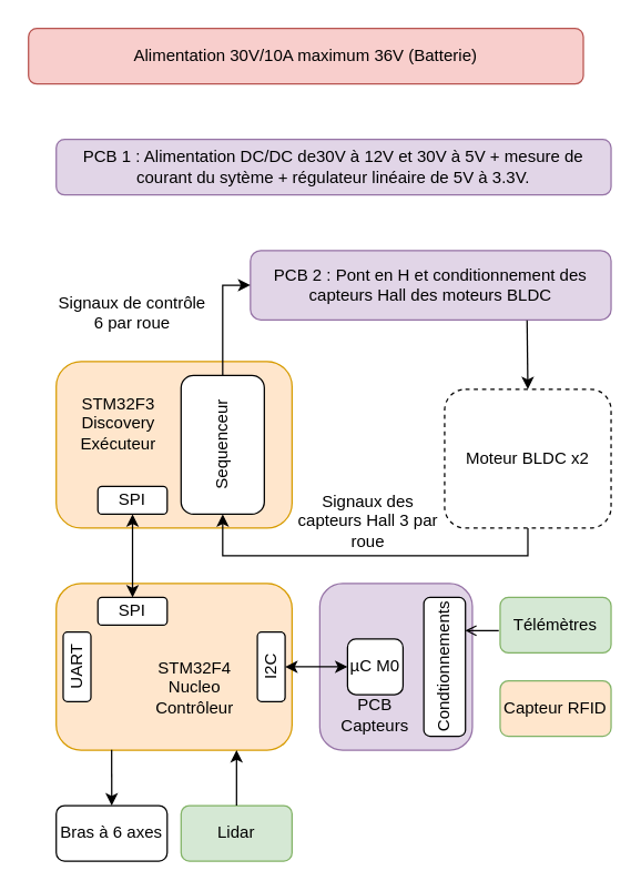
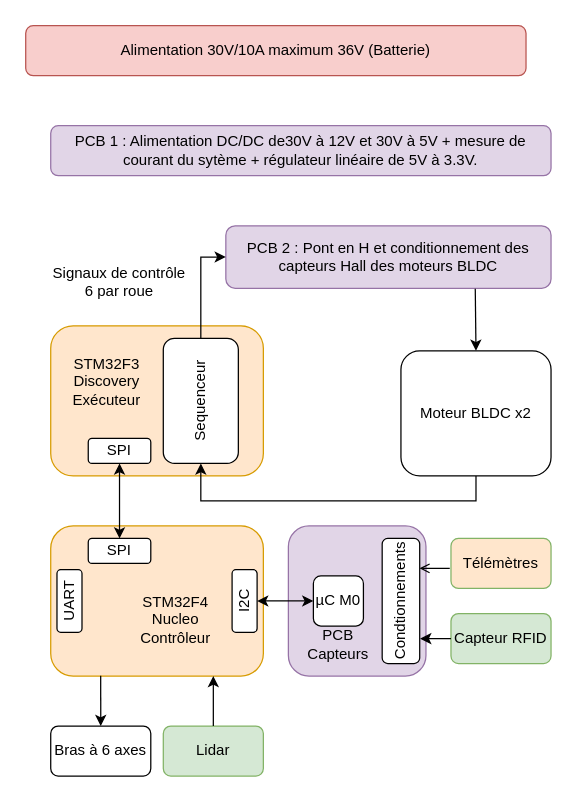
  <mxCell id="0" />
  <mxCell id="1" parent="0" />
  <mxCell id="2" value="Alimentation 30V/10A maximum 36V (Batterie)" style="rounded=1;whiteSpace=wrap;html=1;fillColor=#f8cecc;strokeColor=#b85450;" vertex="1" parent="1"><mxGeometry x="20" y="20" width="400" height="40" as="geometry" /></mxCell>
  <mxCell id="3" value="&lt;div&gt;PCB 1 : Alimentation DC/DC de30V à 12V et 30V à 5V + mesure de courant du sytème + régulateur linéaire de 5V à 3.3V.&lt;br&gt;&lt;/div&gt;" style="rounded=1;whiteSpace=wrap;html=1;fillColor=#e1d5e7;strokeColor=#9673a6;" vertex="1" parent="1"><mxGeometry x="40" y="100" width="400" height="40" as="geometry" /></mxCell>
  <mxCell id="4" value="PCB 2 : Pont en H et conditionnement des capteurs Hall des moteurs BLDC" style="rounded=1;whiteSpace=wrap;html=1;fillColor=#e1d5e7;strokeColor=#9673a6;" vertex="1" parent="1"><mxGeometry x="180" y="180" width="260" height="50" as="geometry" /></mxCell>
- <mxCell id="5" value="Moteur BLDC x2" style="rounded=1;whiteSpace=wrap;html=1;dashed=1;" vertex="1" parent="1"><mxGeometry x="320" y="280" width="120" height="100" as="geometry" /></mxCell>
+ <mxCell id="5" value="Moteur BLDC x2" style="rounded=1;whiteSpace=wrap;html=1;" vertex="1" parent="1"><mxGeometry x="320" y="280" width="120" height="100" as="geometry" /></mxCell>
  <mxCell id="6" value="" style="rounded=1;whiteSpace=wrap;html=1;fillColor=#ffe6cc;strokeColor=#d79b00;" vertex="1" parent="1"><mxGeometry x="40" y="260" width="170" height="120" as="geometry" /></mxCell>
  <mxCell id="7" value="Sequenceur" style="rounded=1;whiteSpace=wrap;html=1;rotation=-90;" vertex="1" parent="1"><mxGeometry x="110" y="290" width="100" height="60" as="geometry" /></mxCell>
  <mxCell id="8" value="SPI" style="rounded=1;whiteSpace=wrap;html=1;rotation=0;" vertex="1" parent="1"><mxGeometry x="70" y="350" width="50" height="20" as="geometry" /></mxCell>
  <mxCell id="9" value="&lt;div&gt;STM32F3 Discovery&lt;/div&gt;&lt;div&gt;Exécuteur&lt;br&gt;&lt;/div&gt;" style="text;html=1;align=center;verticalAlign=middle;whiteSpace=wrap;rounded=0;" vertex="1" parent="1"><mxGeometry x="55" y="290" width="60" height="30" as="geometry" /></mxCell>
  <mxCell id="10" value="" style="rounded=1;whiteSpace=wrap;html=1;fillColor=#ffe6cc;strokeColor=#d79b00;" vertex="1" parent="1"><mxGeometry x="40" y="420" width="170" height="120" as="geometry" /></mxCell>
  <mxCell id="11" value="SPI" style="rounded=1;whiteSpace=wrap;html=1;rotation=0;" vertex="1" parent="1"><mxGeometry x="70" y="430" width="50" height="20" as="geometry" /></mxCell>
  <mxCell id="12" value="" style="endArrow=classic;startArrow=classic;html=1;rounded=0;exitX=0.5;exitY=0;exitDx=0;exitDy=0;entryX=0.5;entryY=1;entryDx=0;entryDy=0;" edge="1" parent="1" source="11" target="8"><mxGeometry width="50" height="50" relative="1" as="geometry"><mxPoint x="260" y="460" as="sourcePoint" /><mxPoint x="310" y="410" as="targetPoint" /></mxGeometry></mxCell>
  <mxCell id="13" value="UART" style="rounded=1;whiteSpace=wrap;html=1;rotation=-90;" vertex="1" parent="1"><mxGeometry x="30" y="470" width="50" height="20" as="geometry" /></mxCell>
  <mxCell id="14" value="I2C" style="rounded=1;whiteSpace=wrap;html=1;rotation=-90;" vertex="1" parent="1"><mxGeometry x="170" y="470" width="50" height="20" as="geometry" /></mxCell>
  <mxCell id="15" value="&lt;div&gt;STM32F4 Nucleo&lt;/div&gt;&lt;div&gt;Contrôleur&lt;br&gt;&lt;/div&gt;" style="text;html=1;align=center;verticalAlign=middle;whiteSpace=wrap;rounded=0;" vertex="1" parent="1"><mxGeometry x="110" y="480" width="60" height="30" as="geometry" /></mxCell>
  <mxCell id="16" value="Bras à 6 axes" style="rounded=1;whiteSpace=wrap;html=1;rotation=0;" vertex="1" parent="1"><mxGeometry x="40" y="580" width="80" height="40" as="geometry" /></mxCell>
  <mxCell id="17" value="Lidar" style="rounded=1;whiteSpace=wrap;html=1;rotation=0;fillColor=#d5e8d4;strokeColor=#82b366;" vertex="1" parent="1"><mxGeometry x="130" y="580" width="80" height="40" as="geometry" /></mxCell>
  <mxCell id="18" value="" style="endArrow=classic;html=1;rounded=0;exitX=0.5;exitY=0;exitDx=0;exitDy=0;" edge="1" parent="1" source="17"><mxGeometry width="50" height="50" relative="1" as="geometry"><mxPoint x="280" y="520" as="sourcePoint" /><mxPoint x="170" y="540" as="targetPoint" /></mxGeometry></mxCell>
  <mxCell id="19" value="" style="rounded=1;whiteSpace=wrap;html=1;fillColor=#e1d5e7;strokeColor=#9673a6;" vertex="1" parent="1"><mxGeometry x="230" y="420" width="110" height="120" as="geometry" /></mxCell>
  <mxCell id="20" value="µC M0" style="rounded=1;whiteSpace=wrap;html=1;" vertex="1" parent="1"><mxGeometry x="250" y="460" width="40" height="40" as="geometry" /></mxCell>
  <mxCell id="21" value="" style="endArrow=classic;startArrow=classic;html=1;rounded=0;exitX=0.5;exitY=1;exitDx=0;exitDy=0;entryX=0;entryY=0.5;entryDx=0;entryDy=0;" edge="1" parent="1" source="14" target="20"><mxGeometry width="50" height="50" relative="1" as="geometry"><mxPoint x="380" y="490" as="sourcePoint" /><mxPoint x="430" y="440" as="targetPoint" /></mxGeometry></mxCell>
  <mxCell id="22" value="PCB Capteurs" style="text;html=1;align=center;verticalAlign=middle;whiteSpace=wrap;rounded=0;" vertex="1" parent="1"><mxGeometry x="240" y="500" width="60" height="30" as="geometry" /></mxCell>
- <mxCell id="23" value="Télémètres" style="rounded=1;whiteSpace=wrap;html=1;rotation=0;fillColor=#d5e8d4;strokeColor=#82b366;" vertex="1" parent="1"><mxGeometry x="360" y="430" width="80" height="40" as="geometry" /></mxCell>
- <mxCell id="24" value="Capteur RFID" style="rounded=1;whiteSpace=wrap;html=1;rotation=0;fillColor=#ffe6cc;strokeColor=#82b366;" vertex="1" parent="1"><mxGeometry x="360" y="490" width="80" height="40" as="geometry" /></mxCell>
+ <mxCell id="23" value="Télémètres" style="rounded=1;whiteSpace=wrap;html=1;rotation=0;fillColor=#ffe6cc;strokeColor=#82b366;" vertex="1" parent="1"><mxGeometry x="360" y="430" width="80" height="40" as="geometry" /></mxCell>
+ <mxCell id="24" value="Capteur RFID" style="rounded=1;whiteSpace=wrap;html=1;rotation=0;fillColor=#d5e8d4;strokeColor=#82b366;" vertex="1" parent="1"><mxGeometry x="360" y="490" width="80" height="40" as="geometry" /></mxCell>
  <mxCell id="25" value="" style="endArrow=open;html=1;rounded=0;exitX=-0.012;exitY=0.6;exitDx=0;exitDy=0;exitPerimeter=0;entryX=0.761;entryY=0.994;entryDx=0;entryDy=0;entryPerimeter=0;" edge="1" parent="1" source="23" target="26"><mxGeometry width="50" height="50" relative="1" as="geometry"><mxPoint x="290" y="530" as="sourcePoint" /><mxPoint x="340" y="480" as="targetPoint" /></mxGeometry></mxCell>
  <mxCell id="26" value="Condtionnements" style="rounded=1;whiteSpace=wrap;html=1;rotation=-90;" vertex="1" parent="1"><mxGeometry x="270" y="465" width="100" height="30" as="geometry" /></mxCell>
+ <mxCell id="27" value="" style="endArrow=classic;html=1;rounded=0;exitX=0;exitY=0.5;exitDx=0;exitDy=0;entryX=0.199;entryY=1.012;entryDx=0;entryDy=0;entryPerimeter=0;" edge="1" parent="1" source="24" target="26"><mxGeometry width="50" height="50" relative="1" as="geometry"><mxPoint x="330" y="510" as="sourcePoint" /><mxPoint x="380" y="460" as="targetPoint" /></mxGeometry></mxCell>
  <mxCell id="28" value="" style="endArrow=classic;html=1;rounded=0;exitX=1;exitY=0.5;exitDx=0;exitDy=0;entryX=0;entryY=0.5;entryDx=0;entryDy=0;" edge="1" parent="1" source="7" target="4"><mxGeometry width="50" height="50" relative="1" as="geometry"><mxPoint x="200" y="290" as="sourcePoint" /><mxPoint x="250" y="240" as="targetPoint" /><Array as="points"><mxPoint x="160" y="205" /></Array></mxGeometry></mxCell>
  <mxCell id="29" value="Signaux de contrôle 6 par roue" style="text;html=1;align=center;verticalAlign=middle;whiteSpace=wrap;rounded=0;" vertex="1" parent="1"><mxGeometry x="40" y="210" width="110" height="30" as="geometry" /></mxCell>
  <mxCell id="30" value="" style="endArrow=classic;html=1;rounded=0;exitX=0.767;exitY=1.007;exitDx=0;exitDy=0;exitPerimeter=0;entryX=0.5;entryY=0;entryDx=0;entryDy=0;" edge="1" parent="1" source="4" target="5"><mxGeometry width="50" height="50" relative="1" as="geometry"><mxPoint x="280" y="330" as="sourcePoint" /><mxPoint x="330" y="280" as="targetPoint" /></mxGeometry></mxCell>
  <mxCell id="31" value="" style="endArrow=classic;html=1;rounded=0;exitX=0.5;exitY=1;exitDx=0;exitDy=0;entryX=0;entryY=0.5;entryDx=0;entryDy=0;" edge="1" parent="1" source="5" target="7"><mxGeometry width="50" height="50" relative="1" as="geometry"><mxPoint x="300" y="430" as="sourcePoint" /><mxPoint x="350" y="380" as="targetPoint" /><Array as="points"><mxPoint x="380" y="400" /><mxPoint x="160" y="400" /></Array></mxGeometry></mxCell>
- <mxCell id="32" value="Signaux des capteurs Hall 3 par roue" style="text;html=1;align=center;verticalAlign=middle;whiteSpace=wrap;rounded=0;" vertex="1" parent="1"><mxGeometry x="210" y="360" width="110" height="30" as="geometry" /></mxCell>
  <mxCell id="33" value="" style="endArrow=classic;html=1;rounded=0;exitX=0.235;exitY=0.998;exitDx=0;exitDy=0;entryX=0.5;entryY=0;entryDx=0;entryDy=0;exitPerimeter=0;" edge="1" parent="1" source="10" target="16"><mxGeometry width="50" height="50" relative="1" as="geometry"><mxPoint x="90" y="580" as="sourcePoint" /><mxPoint x="140" y="530" as="targetPoint" /></mxGeometry></mxCell>
